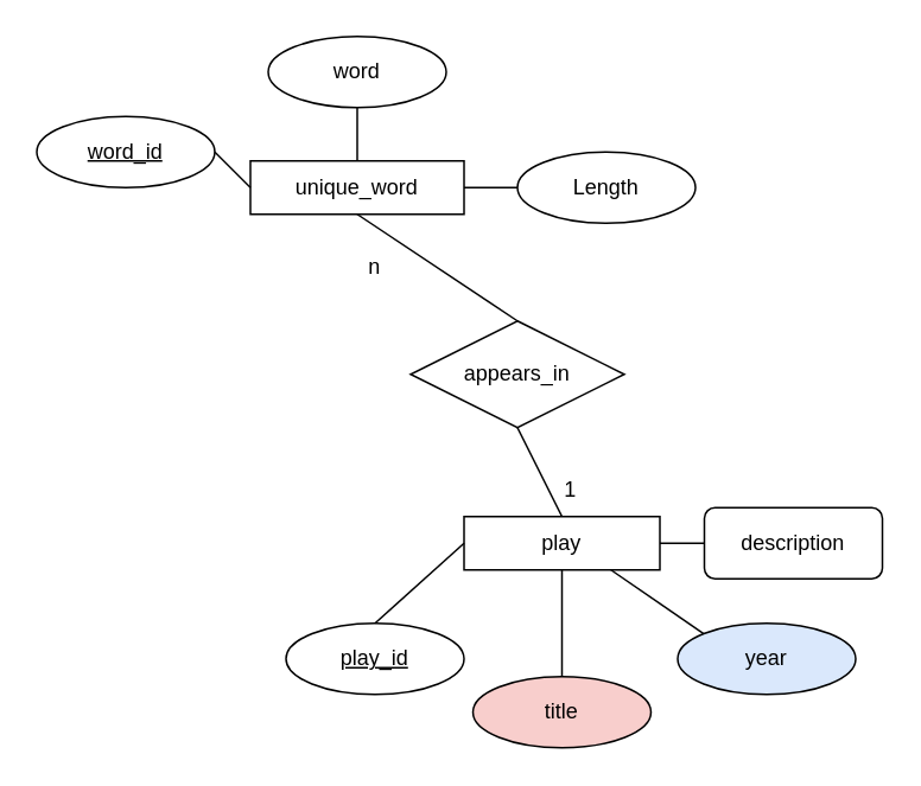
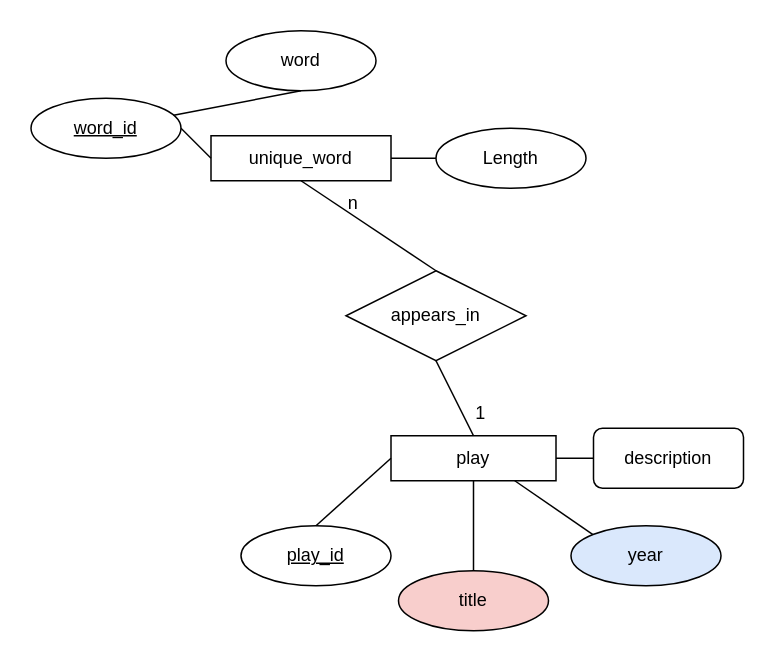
  <mxCell id="0" />
  <mxCell id="1" parent="0" />
  <mxCell id="2" value="unique_word" style="rounded=0;whiteSpace=wrap;html=1;" vertex="1" parent="1"><mxGeometry x="140" y="90" width="120" height="30" as="geometry" /></mxCell>
  <mxCell id="3" value="word_id" style="ellipse;whiteSpace=wrap;html=1;align=center;fontStyle=4;" vertex="1" parent="1"><mxGeometry x="20" y="65" width="100" height="40" as="geometry" /></mxCell>
  <mxCell id="4" value="Length" style="ellipse;whiteSpace=wrap;html=1;align=center;" vertex="1" parent="1"><mxGeometry x="290" y="85" width="100" height="40" as="geometry" /></mxCell>
  <mxCell id="5" value="play" style="whiteSpace=wrap;html=1;align=center;" vertex="1" parent="1"><mxGeometry x="260" y="290" width="110" height="30" as="geometry" /></mxCell>
  <mxCell id="6" value="&lt;u&gt;play_id&lt;/u&gt;" style="ellipse;whiteSpace=wrap;html=1;align=center;" vertex="1" parent="1"><mxGeometry x="160" y="350" width="100" height="40" as="geometry" /></mxCell>
  <mxCell id="7" value="title" style="ellipse;whiteSpace=wrap;html=1;align=center;fillColor=#f8cecc;" vertex="1" parent="1"><mxGeometry x="265" y="380" width="100" height="40" as="geometry" /></mxCell>
  <mxCell id="8" value="year" style="ellipse;whiteSpace=wrap;html=1;align=center;fillColor=#dae8fc;" vertex="1" parent="1"><mxGeometry x="380" y="350" width="100" height="40" as="geometry" /></mxCell>
  <mxCell id="9" value="description" style="whiteSpace=wrap;html=1;align=center;rounded=1;" vertex="1" parent="1"><mxGeometry x="395" y="285" width="100" height="40" as="geometry" /></mxCell>
  <mxCell id="10" value="appears_in" style="shape=rhombus;perimeter=rhombusPerimeter;whiteSpace=wrap;html=1;align=center;" vertex="1" parent="1"><mxGeometry x="230" y="180" width="120" height="60" as="geometry" /></mxCell>
  <mxCell id="11" value="" style="endArrow=none;html=1;rounded=0;exitX=0.5;exitY=0;exitDx=0;exitDy=0;entryX=0.5;entryY=1;entryDx=0;entryDy=0;" edge="1" parent="1" source="5" target="10"><mxGeometry width="50" height="50" relative="1" as="geometry"><mxPoint x="350" y="340" as="sourcePoint" /><mxPoint x="400" y="290" as="targetPoint" /></mxGeometry></mxCell>
  <mxCell id="12" value="" style="endArrow=none;html=1;rounded=0;exitX=0.5;exitY=0;exitDx=0;exitDy=0;entryX=0.5;entryY=1;entryDx=0;entryDy=0;" edge="1" parent="1" source="10" target="2"><mxGeometry width="50" height="50" relative="1" as="geometry"><mxPoint x="350" y="340" as="sourcePoint" /><mxPoint x="400" y="290" as="targetPoint" /></mxGeometry></mxCell>
- <mxCell id="13" value="n" style="text;html=1;strokeColor=none;fillColor=none;align=center;verticalAlign=middle;whiteSpace=wrap;rounded=0;" vertex="1" parent="1"><mxGeometry x="180" y="135" width="60" height="30" as="geometry" /></mxCell>
+ <mxCell id="13" value="n" style="text;html=1;strokeColor=none;fillColor=none;align=center;verticalAlign=middle;whiteSpace=wrap;rounded=0;" vertex="1" parent="1"><mxGeometry x="205" y="120" width="60" height="30" as="geometry" /></mxCell>
  <mxCell id="14" value="1" style="text;html=1;strokeColor=none;fillColor=none;align=center;verticalAlign=middle;whiteSpace=wrap;rounded=0;" vertex="1" parent="1"><mxGeometry x="290" y="260" width="60" height="30" as="geometry" /></mxCell>
  <mxCell id="15" value="" style="endArrow=none;html=1;rounded=0;exitX=1;exitY=0.5;exitDx=0;exitDy=0;entryX=0;entryY=0.5;entryDx=0;entryDy=0;" edge="1" parent="1" source="3" target="2"><mxGeometry width="50" height="50" relative="1" as="geometry"><mxPoint x="250" y="300" as="sourcePoint" /><mxPoint x="300" y="250" as="targetPoint" /></mxGeometry></mxCell>
  <mxCell id="16" value="" style="endArrow=none;html=1;rounded=0;exitX=1;exitY=0.5;exitDx=0;exitDy=0;entryX=0;entryY=0.5;entryDx=0;entryDy=0;" edge="1" parent="1" source="2" target="4"><mxGeometry width="50" height="50" relative="1" as="geometry"><mxPoint x="130" y="115" as="sourcePoint" /><mxPoint x="150" y="115" as="targetPoint" /></mxGeometry></mxCell>
  <mxCell id="17" value="" style="endArrow=none;html=1;rounded=0;exitX=0;exitY=0.5;exitDx=0;exitDy=0;entryX=0.5;entryY=0;entryDx=0;entryDy=0;" edge="1" parent="1" source="5" target="6"><mxGeometry width="50" height="50" relative="1" as="geometry"><mxPoint x="150" y="135" as="sourcePoint" /><mxPoint x="170" y="135" as="targetPoint" /></mxGeometry></mxCell>
  <mxCell id="18" value="" style="endArrow=none;html=1;rounded=0;exitX=0;exitY=0.5;exitDx=0;exitDy=0;entryX=1;entryY=0.5;entryDx=0;entryDy=0;" edge="1" parent="1" source="9" target="5"><mxGeometry width="50" height="50" relative="1" as="geometry"><mxPoint x="160" y="145" as="sourcePoint" /><mxPoint x="180" y="145" as="targetPoint" /></mxGeometry></mxCell>
  <mxCell id="19" value="" style="endArrow=none;html=1;rounded=0;exitX=0.5;exitY=1;exitDx=0;exitDy=0;entryX=0.5;entryY=0;entryDx=0;entryDy=0;" edge="1" parent="1" source="5" target="7"><mxGeometry width="50" height="50" relative="1" as="geometry"><mxPoint x="170" y="155" as="sourcePoint" /><mxPoint x="190" y="155" as="targetPoint" /></mxGeometry></mxCell>
  <mxCell id="20" value="" style="endArrow=none;html=1;rounded=0;exitX=0;exitY=0;exitDx=0;exitDy=0;entryX=0.75;entryY=1;entryDx=0;entryDy=0;" edge="1" parent="1" source="8" target="5"><mxGeometry width="50" height="50" relative="1" as="geometry"><mxPoint x="180" y="165" as="sourcePoint" /><mxPoint x="200" y="165" as="targetPoint" /></mxGeometry></mxCell>
  <mxCell id="21" value="word" style="ellipse;whiteSpace=wrap;html=1;align=center;" vertex="1" parent="1"><mxGeometry x="150" y="20" width="100" height="40" as="geometry" /></mxCell>
- <mxCell id="22" value="" style="endArrow=none;html=1;rounded=0;entryX=0.5;entryY=0;entryDx=0;entryDy=0;exitX=0.5;exitY=1;exitDx=0;exitDy=0;" edge="1" parent="1" source="21" target="2"><mxGeometry width="50" height="50" relative="1" as="geometry"><mxPoint x="70" y="270" as="sourcePoint" /><mxPoint x="120" y="220" as="targetPoint" /></mxGeometry></mxCell>
+ <mxCell id="22" value="" style="endArrow=none;html=1;rounded=0;exitX=0.5;exitY=1;exitDx=0;exitDy=0;" edge="1" parent="1" source="21" target="3"><mxGeometry width="50" height="50" relative="1" as="geometry"><mxPoint x="70" y="270" as="sourcePoint" /><mxPoint x="120" y="220" as="targetPoint" /></mxGeometry></mxCell>
